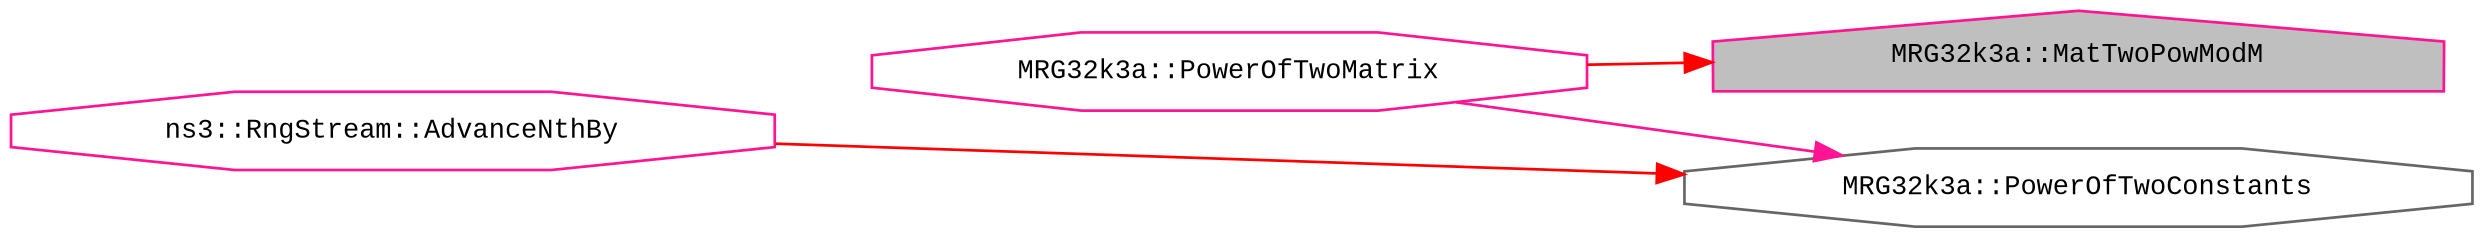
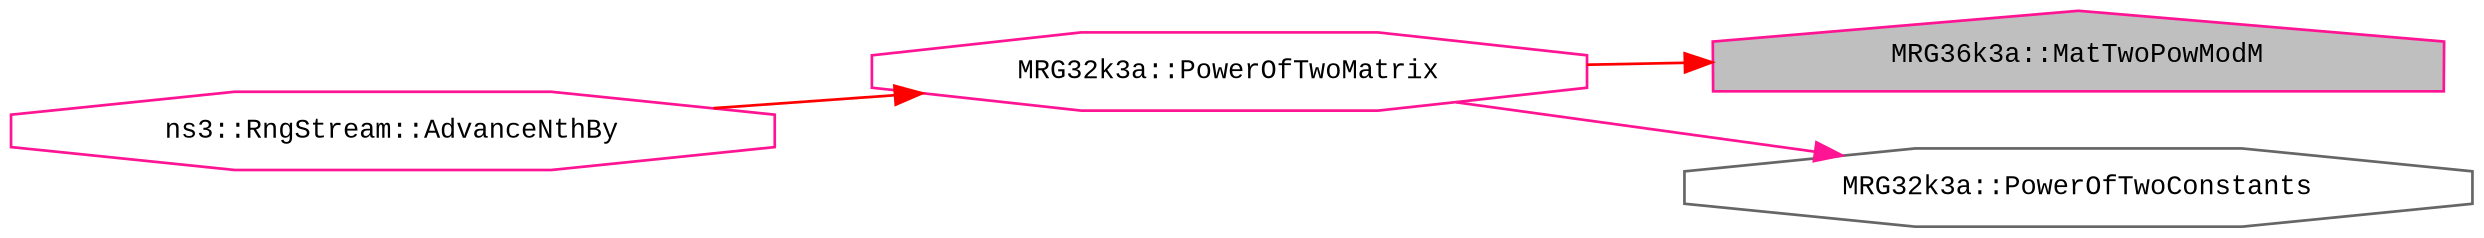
  digraph {
    fontname="Liberation Mono"
    rankdir=RL
    node [color=deeppink fillcolor=white fontname="Liberation Mono" fontsize=10 shape=octagon style=filled]
    edge [color=red dir=back fontname="Liberation Mono" fontsize=10 labelfontname=Helvetica labelfontsize=10 style=solid]
-   n1 [fillcolor=grey75 fontcolor=black height=0.2 label="MRG32k3a::MatTwoPowModM" shape=house width=0.4]
+   n1 [fillcolor=grey75 fontcolor=black height=0.2 label="MRG36k3a::MatTwoPowModM" shape=house width=0.4]
    n2 [height=0.2 label="MRG32k3a::PowerOfTwoMatrix" width=0.4]
    n3 [color=gray40 height=0.2 label="MRG32k3a::PowerOfTwoConstants" width=0.4]
    n4 [height=0.2 label="ns3::RngStream::AdvanceNthBy" width=0.4]
    n1 -> n2
-   n3 -> n4
+   n2 -> n4
    n3 -> n2 [color=deeppink]
  }
